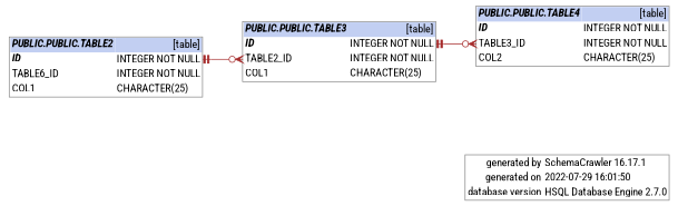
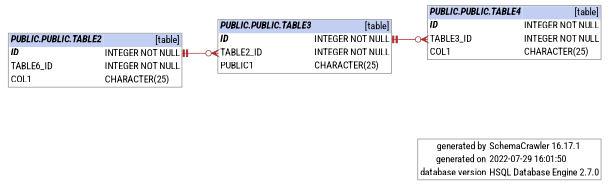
  digraph {
    fontname="Roboto Condensed"
    label=<       <table border="1" cellborder="0" cellspacing="0" color="#888888"> 	<tr> 		<td align='right'>generated by</td> 		<td align='left'>SchemaCrawler 16.17.1</td> 	</tr> 	<tr> 		<td align='right'>generated on</td> 		<td align='left'>2022-07-29 16:01:50</td> 	</tr> 	<tr> 		<td align='right'>database version</td> 		<td align='left'>HSQL Database Engine 2.7.0</td> 	</tr>       </table>     >
    labeljust=r
    rankdir=RL
    node [fontname="Roboto Condensed" shape=none]
    edge [arrowhead=teetee arrowtail=crowodot color=brown dir=both fontname="Roboto Condensed" style=solid]
    n1 [label=<       <table border="1" cellborder="0" cellspacing="0" color="#888888"> 	<tr> 		<td colspan='2' bgcolor='#C2CFF2' align='left'><b><i>PUBLIC.PUBLIC.TABLE2</i></b></td> 		<td bgcolor='#C2CFF2' align='right'>[table]</td> 	</tr> 	<tr> 		<td port='id_46603bf8.start' align='left'><b><i>ID</i></b></td> 		<td align='left'> </td> 		<td port='id_46603bf8.end' align='left'>INTEGER NOT NULL</td> 	</tr> 	<tr> 		<td port='table1_id_75f0a374.start' align='left'>TABLE6_ID</td> 		<td align='left'> </td> 		<td port='table1_id_75f0a374.end' align='left'>INTEGER NOT NULL</td> 	</tr> 	<tr> 		<td port='col1_467fd9ae.start' align='left'>COL1</td> 		<td align='left'> </td> 		<td port='col1_467fd9ae.end' align='left'>CHARACTER(25)</td> 	</tr>       </table>     >]
-   n2 [label=<       <table border="1" cellborder="0" cellspacing="0" color="#888888"> 	<tr> 		<td colspan='2' bgcolor='#C2CFF2' align='left'><b><i>PUBLIC.PUBLIC.TABLE3</i></b></td> 		<td bgcolor='#C2CFF2' align='right'>[table]</td> 	</tr> 	<tr> 		<td port='id_46603c17.start' align='left'><b><i>ID</i></b></td> 		<td align='left'> </td> 		<td port='id_46603c17.end' align='left'>INTEGER NOT NULL</td> 	</tr> 	<tr> 		<td port='table2_id_75f117f2.start' align='left'>TABLE2_ID</td> 		<td align='left'> </td> 		<td port='table2_id_75f117f2.end' align='left'>INTEGER NOT NULL</td> 	</tr> 	<tr> 		<td port='col1_467fd9cd.start' align='left'>COL1</td> 		<td align='left'> </td> 		<td port='col1_467fd9cd.end' align='left'>CHARACTER(25)</td> 	</tr>       </table>     >]
-   n3 [label=<       <table border="1" cellborder="0" cellspacing="0" color="#888888"> 	<tr> 		<td colspan='2' bgcolor='#C2CFF2' align='left'><b><i>PUBLIC.PUBLIC.TABLE4</i></b></td> 		<td bgcolor='#C2CFF2' align='right'>[table]</td> 	</tr> 	<tr> 		<td port='id_46603c36.start' align='left'><b><i>ID</i></b></td> 		<td align='left'> </td> 		<td port='id_46603c36.end' align='left'>INTEGER NOT NULL</td> 	</tr> 	<tr> 		<td port='table3_id_75f18c70.start' align='left'>TABLE3_ID</td> 		<td align='left'> </td> 		<td port='table3_id_75f18c70.end' align='left'>INTEGER NOT NULL</td> 	</tr> 	<tr> 		<td port='col1_467fd9ec.start' align='left'>COL2</td> 		<td align='left'> </td> 		<td port='col1_467fd9ec.end' align='left'>CHARACTER(25)</td> 	</tr>       </table>     >]
+   n2 [label=<       <table border="1" cellborder="0" cellspacing="0" color="#888888"> 	<tr> 		<td colspan='2' bgcolor='#C2CFF2' align='left'><b><i>PUBLIC.PUBLIC.TABLE3</i></b></td> 		<td bgcolor='#C2CFF2' align='right'>[table]</td> 	</tr> 	<tr> 		<td port='id_46603c17.start' align='left'><b><i>ID</i></b></td> 		<td align='left'> </td> 		<td port='id_46603c17.end' align='left'>INTEGER NOT NULL</td> 	</tr> 	<tr> 		<td port='table2_id_75f117f2.start' align='left'>TABLE2_ID</td> 		<td align='left'> </td> 		<td port='table2_id_75f117f2.end' align='left'>INTEGER NOT NULL</td> 	</tr> 	<tr> 		<td port='col1_467fd9cd.start' align='left'>PUBLIC1</td> 		<td align='left'> </td> 		<td port='col1_467fd9cd.end' align='left'>CHARACTER(25)</td> 	</tr>       </table>     >]
+   n3 [label=<       <table border="1" cellborder="0" cellspacing="0" color="#888888"> 	<tr> 		<td colspan='2' bgcolor='#C2CFF2' align='left'><b><i>PUBLIC.PUBLIC.TABLE4</i></b></td> 		<td bgcolor='#C2CFF2' align='right'>[table]</td> 	</tr> 	<tr> 		<td port='id_46603c36.start' align='left'><b><i>ID</i></b></td> 		<td align='left'> </td> 		<td port='id_46603c36.end' align='left'>INTEGER NOT NULL</td> 	</tr> 	<tr> 		<td port='table3_id_75f18c70.start' align='left'>TABLE3_ID</td> 		<td align='left'> </td> 		<td port='table3_id_75f18c70.end' align='left'>INTEGER NOT NULL</td> 	</tr> 	<tr> 		<td port='col1_467fd9ec.start' align='left'>COL1</td> 		<td align='left'> </td> 		<td port='col1_467fd9ec.end' align='left'>CHARACTER(25)</td> 	</tr>       </table>     >]
    n2 -> n1 [headport="id_46603bf8.end:e" tailport="table2_id_75f117f2.start:w"]
    n3 -> n2 [headport="id_46603c17.end:e" tailport="table3_id_75f18c70.start:w"]
  }
